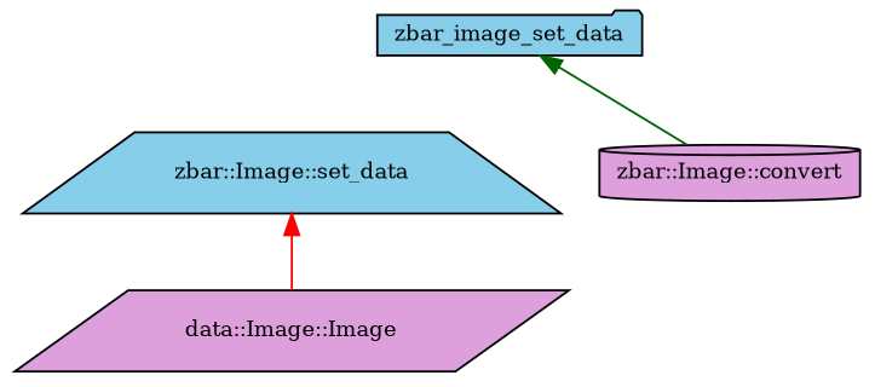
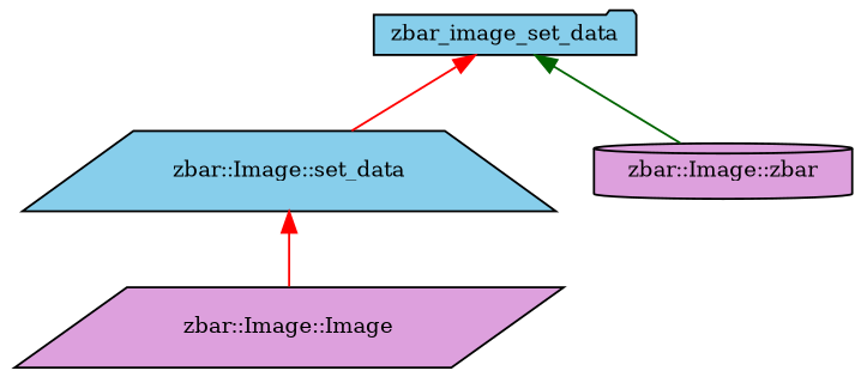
  digraph {
    fontname="DejaVu Serif"
    rankdir=TB
    node [color=black fillcolor=skyblue fontname="DejaVu Serif" fontsize=10 style=filled]
    edge [color=red dir=back fontname="DejaVu Serif" fontsize=10 labelfontname=Helvetica labelfontsize=10 style=solid]
    n1 [fontcolor=black height=0.2 label=zbar_image_set_data shape=folder width=0.4]
    n2 [height=0.2 label="zbar::Image::set_data" shape=trapezium width=0.4]
-   n3 [fillcolor=plum height=0.2 label="zbar::Image::convert" shape=cylinder width=0.4]
-   n4 [fillcolor=plum height=0.2 label="data::Image::Image" shape=parallelogram width=0.4]
+   n3 [fillcolor=plum height=0.2 label="zbar::Image::zbar" shape=cylinder width=0.4]
+   n4 [fillcolor=plum height=0.2 label="zbar::Image::Image" shape=parallelogram width=0.4]
+   n1 -> n2
    n1 -> n3 [color=darkgreen]
    n2 -> n4
  }
